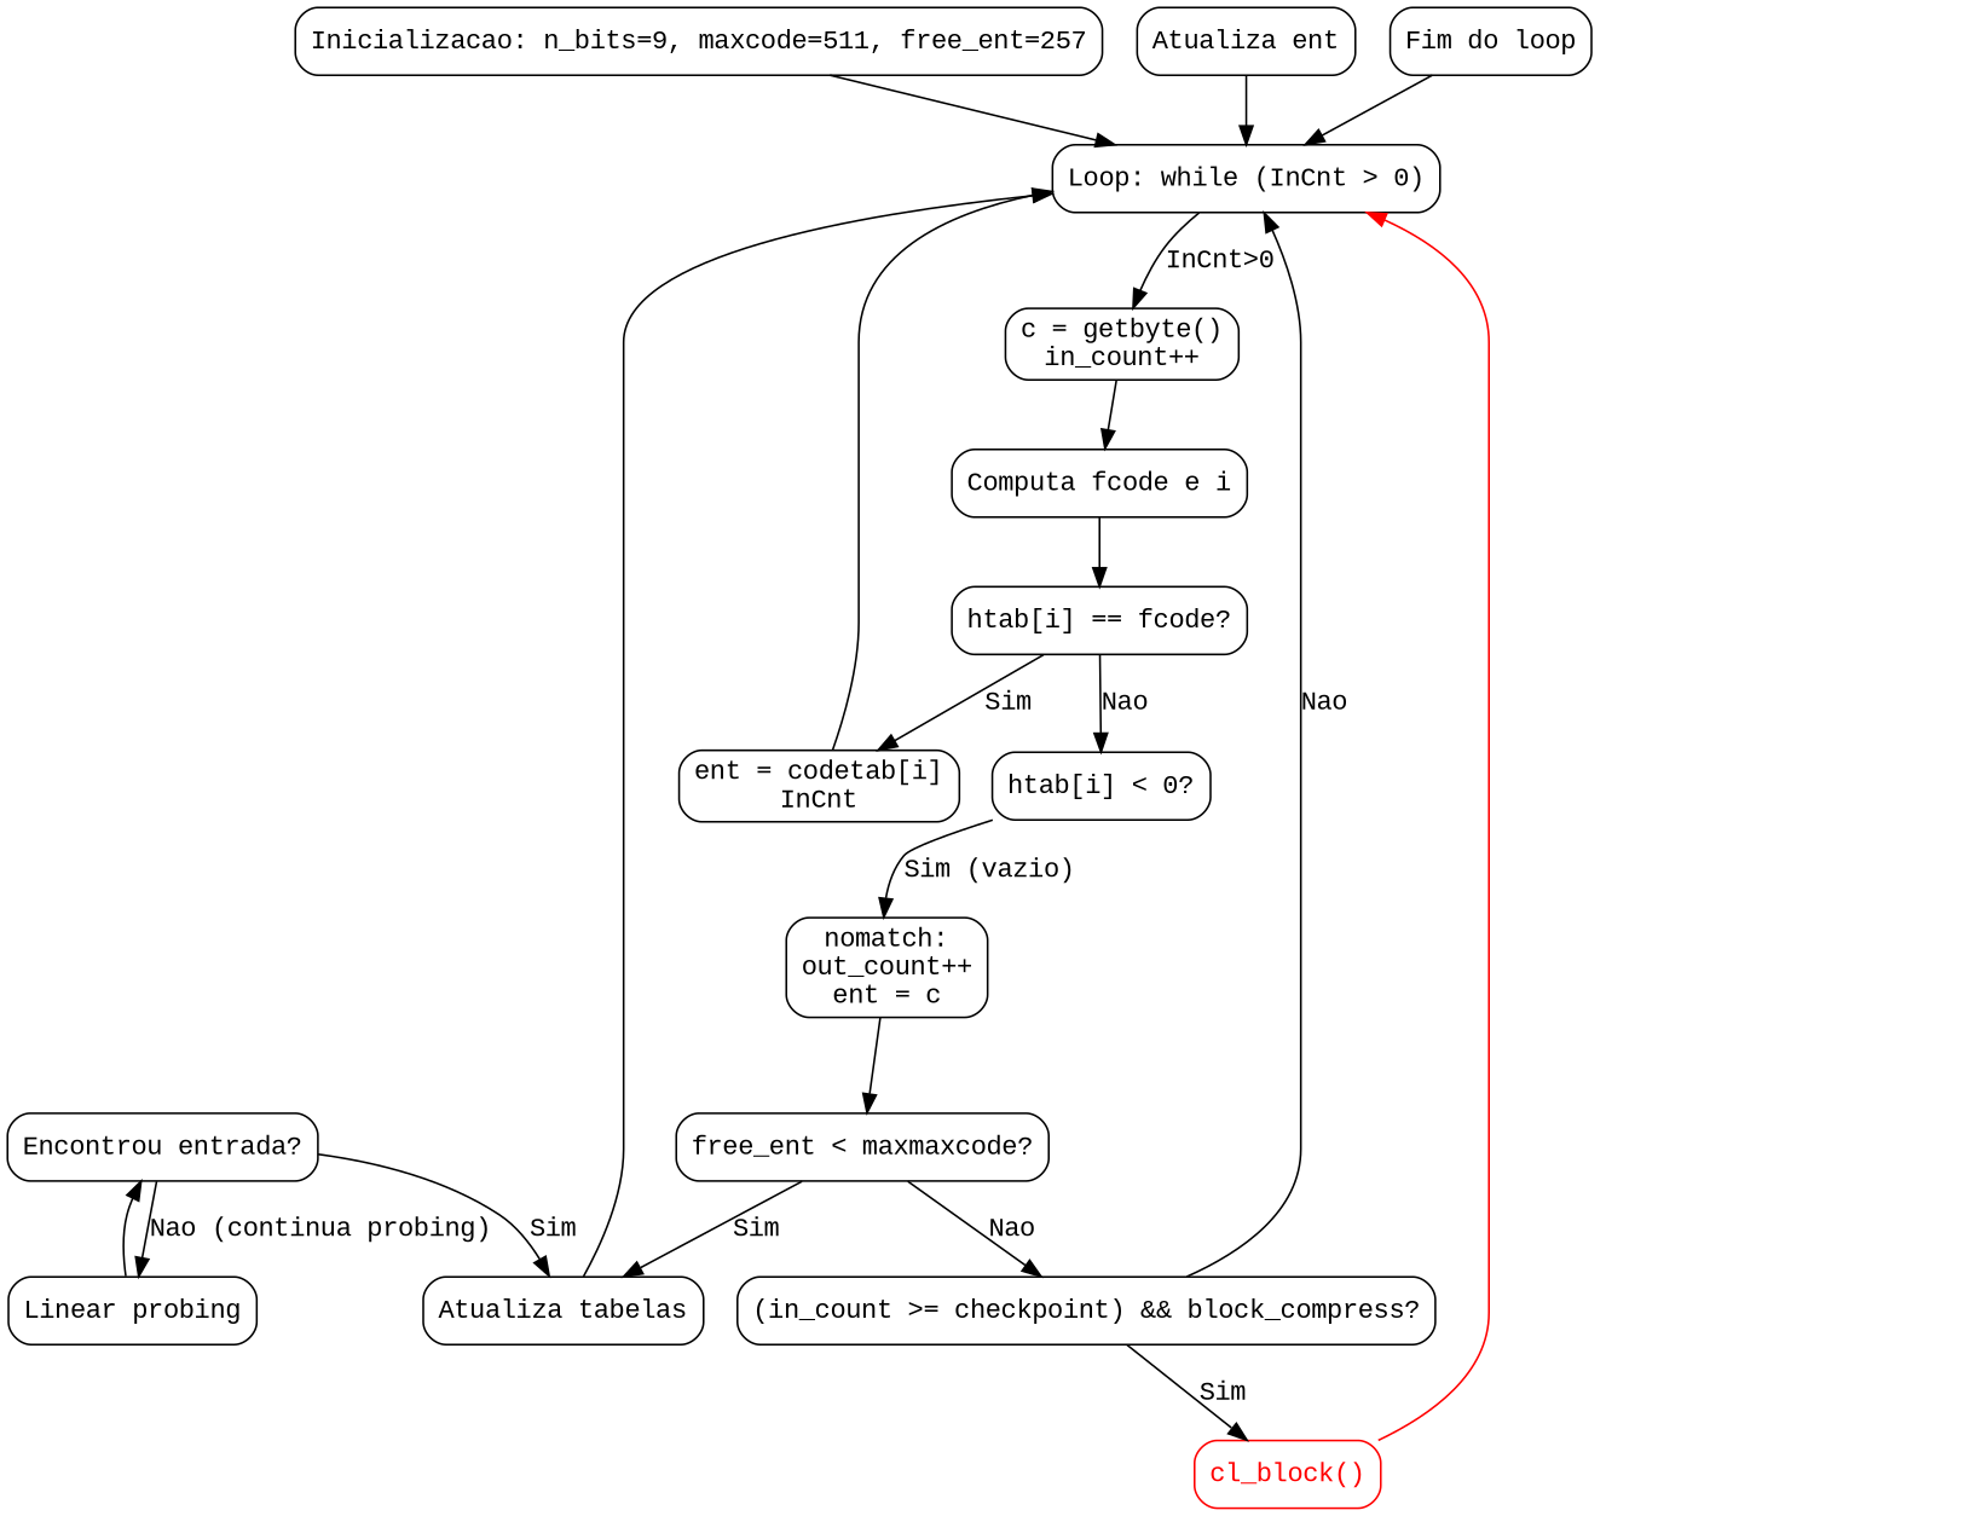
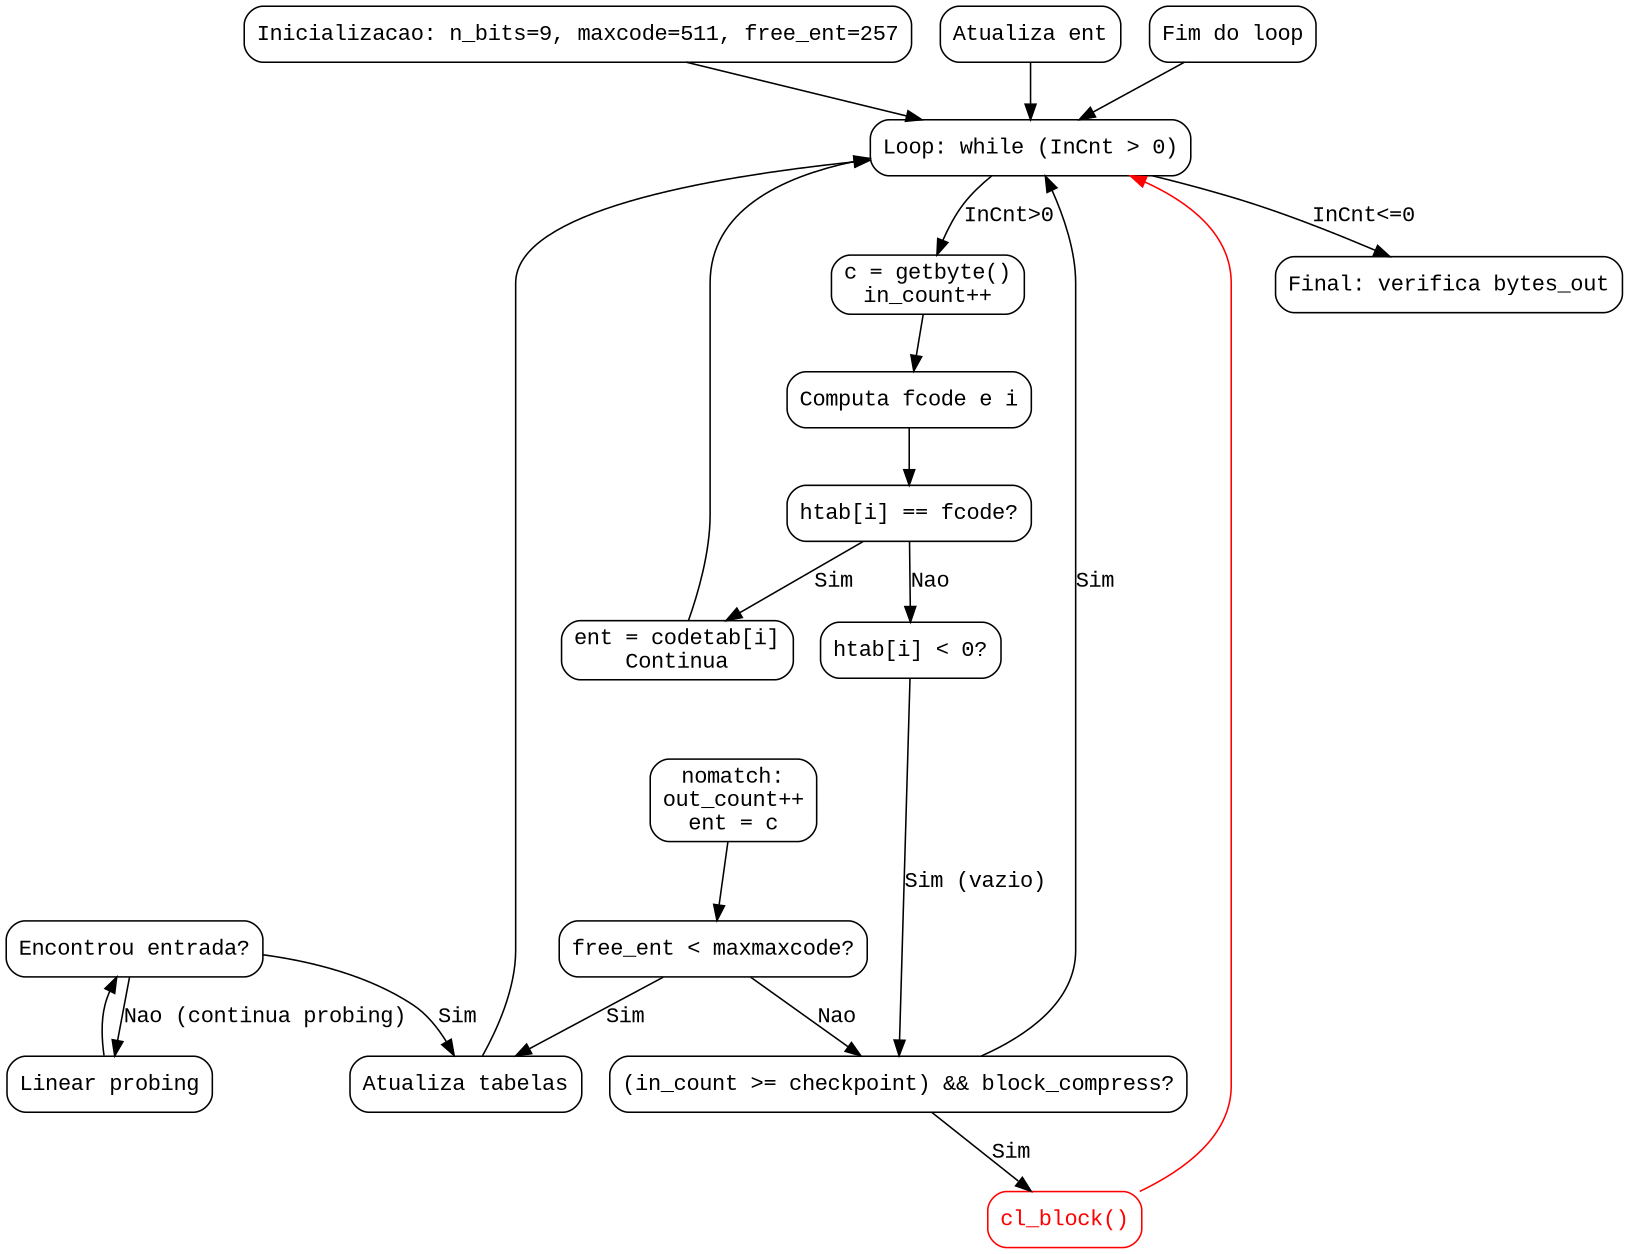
  digraph {
    fontname="Liberation Mono"
    node [fontname="Liberation Mono" shape=box style=rounded]
    edge [fontname="Liberation Mono"]
    n1 [label="Inicializacao: n_bits=9, maxcode=511, free_ent=257"]
    n2 [label="Loop: while (InCnt > 0)"]
    n3 [label="c = getbyte()\nin_count++"]
+   n4 [label="Final: verifica bytes_out"]
    n5 [label="Computa fcode e i"]
    n6 [label="htab[i] == fcode?"]
-   n7 [label="ent = codetab[i]\nInCnt"]
+   n7 [label="ent = codetab[i]\nContinua"]
    n8 [label="htab[i] < 0?"]
    n9 [label="nomatch:\nout_count++\nent = c"]
    n10 [label="Linear probing"]
    n11 [label="Encontrou entrada?"]
    n12 [label="free_ent < maxmaxcode?"]
    n13 [label="Atualiza tabelas"]
    n14 [label="Atualiza ent"]
    n15 [label="(in_count >= checkpoint) && block_compress?"]
    n16 [color=red fontcolor=red label="cl_block()"]
    n17 [label="Fim do loop"]
    n1 -> n2
    n2 -> n3 [label="InCnt>0"]
+   n2 -> n4 [label="InCnt<=0"]
    n3 -> n5
    n5 -> n6
    n6 -> n7 [label=Sim]
    n6 -> n8 [label=Nao]
    n7 -> n2
-   n8 -> n9 [label="Sim (vazio)"]
+   n8 -> n15 [label="Sim (vazio)"]
    n9 -> n12
    n10 -> n11
    n11 -> n10 [label="Nao (continua probing)"]
    n11 -> n13 [label=Sim]
    n12 -> n13 [label=Sim]
    n12 -> n15 [label=Nao]
    n13 -> n2
    n14 -> n2
-   n15 -> n2 [label=Nao]
+   n15 -> n2 [label=Sim]
    n15 -> n16 [label=Sim]
    n16 -> n2 [color=red]
    n17 -> n2
  }
